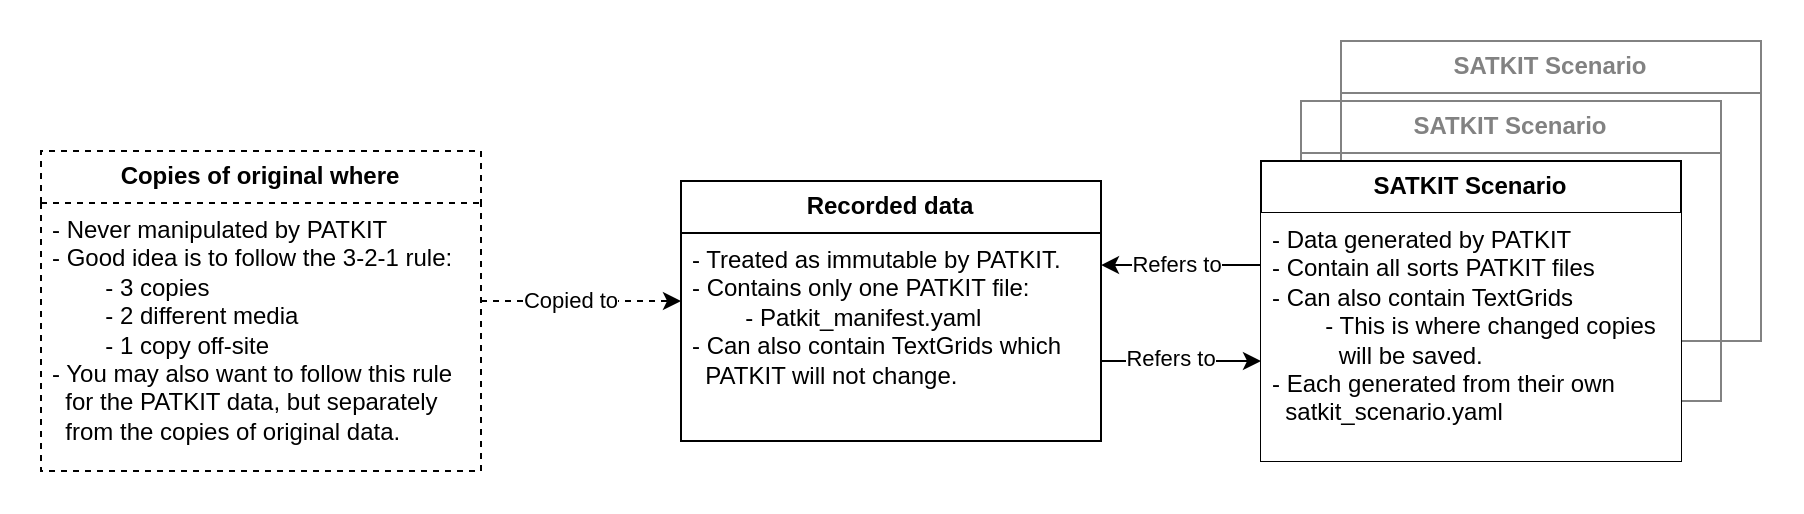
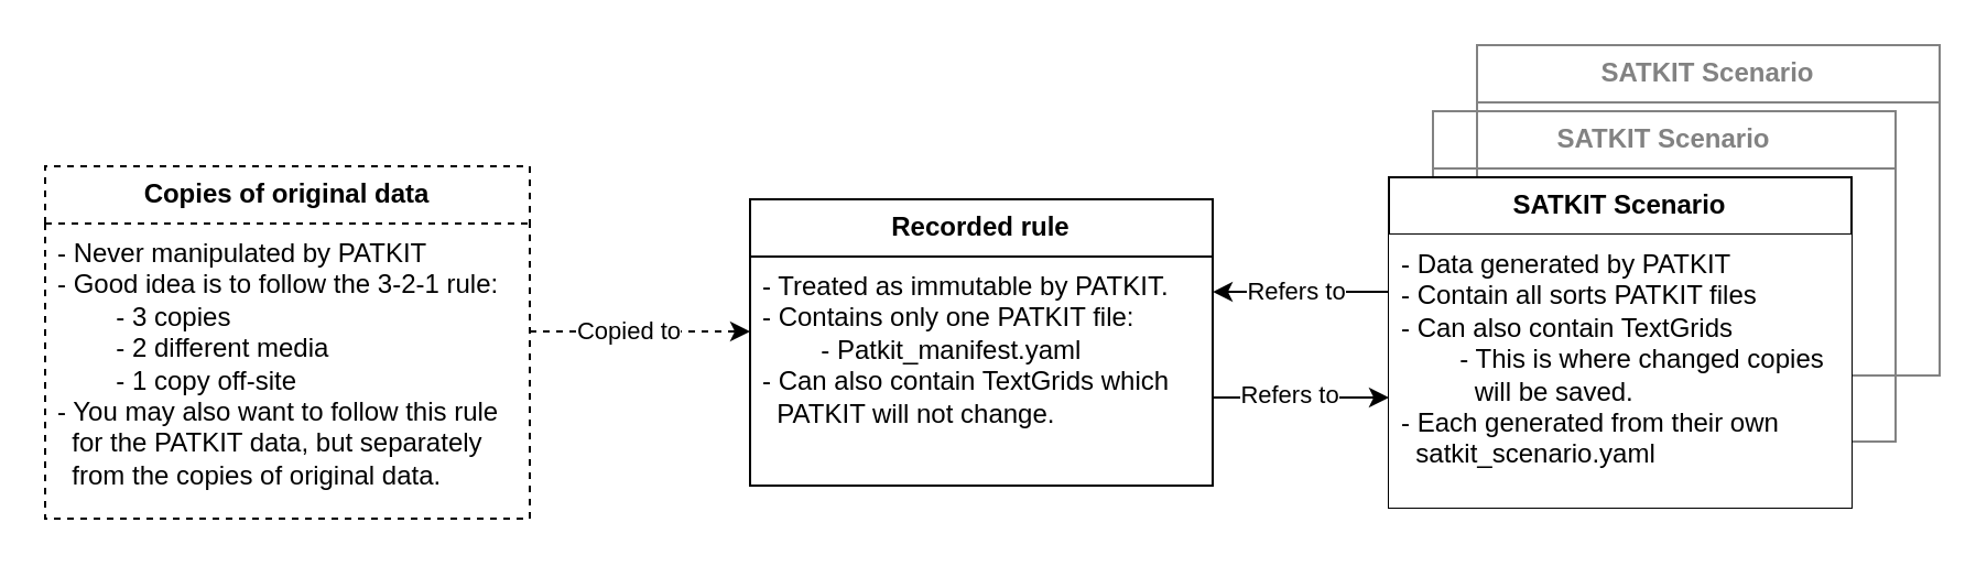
  <mxCell id="0" />
  <mxCell id="1" parent="0" />
- <mxCell id="2" value="&lt;b&gt;Copies of original where&lt;/b&gt;" style="swimlane;fontStyle=0;childLayout=stackLayout;horizontal=1;startSize=26;fillColor=none;horizontalStack=0;resizeParent=1;resizeParentMax=0;resizeLast=0;collapsible=1;marginBottom=0;whiteSpace=wrap;html=1;dashed=1;" parent="1" vertex="1"><mxGeometry x="20" y="75" width="220" height="160" as="geometry" /></mxCell>
+ <mxCell id="2" value="&lt;b&gt;Copies of original data&lt;/b&gt;" style="swimlane;fontStyle=0;childLayout=stackLayout;horizontal=1;startSize=26;fillColor=none;horizontalStack=0;resizeParent=1;resizeParentMax=0;resizeLast=0;collapsible=1;marginBottom=0;whiteSpace=wrap;html=1;dashed=1;" parent="1" vertex="1"><mxGeometry x="20" y="75" width="220" height="160" as="geometry" /></mxCell>
  <mxCell id="3" value="- Never manipulated by PATKIT&lt;div&gt;- Good idea is to follow the 3-2-1 rule:&lt;/div&gt;&lt;div&gt;&lt;span style=&quot;white-space: pre;&quot;&gt;&#09;&lt;/span&gt;- 3 copies&lt;br&gt;&lt;/div&gt;&lt;div&gt;&lt;span style=&quot;white-space: pre;&quot;&gt;&#09;&lt;/span&gt;- 2 different media&lt;br&gt;&lt;/div&gt;&lt;div&gt;&lt;span style=&quot;white-space: pre;&quot;&gt;&#09;&lt;/span&gt;- 1 copy off-site&lt;br&gt;&lt;/div&gt;&lt;div&gt;- You may also want to follow this rule&amp;nbsp; &amp;nbsp; for&amp;nbsp;&lt;span style=&quot;background-color: transparent; color: light-dark(rgb(0, 0, 0), rgb(255, 255, 255));&quot;&gt;the PATKIT data, but separately&amp;nbsp; &amp;nbsp; &amp;nbsp; &amp;nbsp; from&amp;nbsp;&lt;/span&gt;&lt;span style=&quot;background-color: transparent; color: light-dark(rgb(0, 0, 0), rgb(255, 255, 255));&quot;&gt;the copies of original data.&lt;/span&gt;&lt;/div&gt;" style="text;strokeColor=none;fillColor=none;align=left;verticalAlign=top;spacingLeft=4;spacingRight=4;overflow=hidden;rotatable=0;points=[[0,0.5],[1,0.5]];portConstraint=eastwest;whiteSpace=wrap;html=1;dashed=1;" parent="2" vertex="1"><mxGeometry y="26" width="220" height="134" as="geometry" /></mxCell>
- <mxCell id="4" value="&lt;b&gt;Recorded data&lt;/b&gt;" style="swimlane;fontStyle=0;childLayout=stackLayout;horizontal=1;startSize=26;fillColor=none;horizontalStack=0;resizeParent=1;resizeParentMax=0;resizeLast=0;collapsible=1;marginBottom=0;whiteSpace=wrap;html=1;" parent="1" vertex="1"><mxGeometry x="340" y="90" width="210" height="130" as="geometry" /></mxCell>
+ <mxCell id="4" value="&lt;b&gt;Recorded rule&lt;/b&gt;" style="swimlane;fontStyle=0;childLayout=stackLayout;horizontal=1;startSize=26;fillColor=none;horizontalStack=0;resizeParent=1;resizeParentMax=0;resizeLast=0;collapsible=1;marginBottom=0;whiteSpace=wrap;html=1;" parent="1" vertex="1"><mxGeometry x="340" y="90" width="210" height="130" as="geometry" /></mxCell>
  <mxCell id="5" value="&lt;div&gt;- Treated as immutable by PATKIT.&lt;/div&gt;&lt;div&gt;- Contains only one PATKIT file:&lt;span style=&quot;background-color: transparent; color: light-dark(rgb(0, 0, 0), rgb(255, 255, 255));&quot;&gt;&amp;nbsp;&lt;/span&gt;&lt;/div&gt;&lt;div&gt;&lt;span style=&quot;white-space: pre;&quot;&gt;&#09;&lt;/span&gt;- Patkit_manifest.yaml&lt;br&gt;&lt;/div&gt;&lt;div&gt;- Can also contain TextGrids which&amp;nbsp;&lt;/div&gt;&lt;div&gt;&amp;nbsp; PATKIT will not change.&lt;/div&gt;" style="text;strokeColor=none;fillColor=none;align=left;verticalAlign=top;spacingLeft=4;spacingRight=4;overflow=hidden;rotatable=0;points=[[0,0.5],[1,0.5]];portConstraint=eastwest;whiteSpace=wrap;html=1;" parent="4" vertex="1"><mxGeometry y="26" width="210" height="104" as="geometry" /></mxCell>
  <mxCell id="6" value="" style="endArrow=classic;html=1;rounded=0;exitX=1;exitY=0.5;exitDx=0;exitDy=0;entryX=0;entryY=0.5;entryDx=0;entryDy=0;dashed=1;" parent="1" edge="1"><mxGeometry width="50" height="50" relative="1" as="geometry"><mxPoint x="240" y="150" as="sourcePoint" /><mxPoint x="340" y="150" as="targetPoint" /></mxGeometry></mxCell>
  <mxCell id="7" value="Copied to" style="edgeLabel;html=1;align=center;verticalAlign=middle;resizable=0;points=[];" parent="6" vertex="1" connectable="0"><mxGeometry x="-0.116" y="1" relative="1" as="geometry"><mxPoint as="offset" /></mxGeometry></mxCell>
  <mxCell id="8" value="" style="endArrow=classic;html=1;rounded=0;exitX=1;exitY=0.5;exitDx=0;exitDy=0;entryX=0;entryY=0.5;entryDx=0;entryDy=0;" parent="1" edge="1"><mxGeometry width="50" height="50" relative="1" as="geometry"><mxPoint x="550" y="180" as="sourcePoint" /><mxPoint x="630" y="180" as="targetPoint" /></mxGeometry></mxCell>
  <mxCell id="9" value="Refers to" style="edgeLabel;html=1;align=center;verticalAlign=middle;resizable=0;points=[];" vertex="1" connectable="0" parent="8"><mxGeometry x="-0.15" y="2" relative="1" as="geometry"><mxPoint as="offset" /></mxGeometry></mxCell>
  <mxCell id="10" value="" style="endArrow=classic;html=1;rounded=0;exitX=0.005;exitY=0.21;exitDx=0;exitDy=0;exitPerimeter=0;entryX=1;entryY=0.154;entryDx=0;entryDy=0;entryPerimeter=0;" parent="1" source="15" target="5" edge="1"><mxGeometry width="50" height="50" relative="1" as="geometry"><mxPoint x="560" y="340" as="sourcePoint" /><mxPoint x="570" y="120" as="targetPoint" /></mxGeometry></mxCell>
  <mxCell id="11" value="Refers to" style="edgeLabel;html=1;align=center;verticalAlign=middle;resizable=0;points=[];" vertex="1" connectable="0" parent="10"><mxGeometry x="0.087" y="-1" relative="1" as="geometry"><mxPoint as="offset" /></mxGeometry></mxCell>
  <mxCell id="12" value="&lt;b&gt;SATKIT Scenario&lt;/b&gt;" style="swimlane;fontStyle=0;childLayout=stackLayout;horizontal=1;startSize=26;fillColor=none;horizontalStack=0;resizeParent=1;resizeParentMax=0;resizeLast=0;collapsible=1;marginBottom=0;whiteSpace=wrap;html=1;strokeColor=#828282;fontColor=#828282;" parent="1" vertex="1"><mxGeometry x="650" y="50" width="210" height="150" as="geometry" /></mxCell>
  <mxCell id="13" value="&lt;b&gt;SATKIT Scenario&lt;/b&gt;" style="swimlane;fontStyle=0;childLayout=stackLayout;horizontal=1;startSize=26;fillColor=none;horizontalStack=0;resizeParent=1;resizeParentMax=0;resizeLast=0;collapsible=1;marginBottom=0;whiteSpace=wrap;html=1;strokeColor=#828282;fontColor=#828282;" parent="1" vertex="1"><mxGeometry x="670" y="20" width="210" height="150" as="geometry" /></mxCell>
  <mxCell id="14" value="&lt;b&gt;SATKIT Scenario&lt;/b&gt;" style="swimlane;fontStyle=0;childLayout=stackLayout;horizontal=1;startSize=26;fillColor=default;horizontalStack=0;resizeParent=1;resizeParentMax=0;resizeLast=0;collapsible=1;marginBottom=0;whiteSpace=wrap;html=1;" parent="1" vertex="1"><mxGeometry x="630" y="80" width="210" height="150" as="geometry" /></mxCell>
  <mxCell id="15" value="&lt;div&gt;- Data generated by PATKIT&lt;/div&gt;&lt;div&gt;- Contain all sorts PATKIT files&lt;/div&gt;&lt;div&gt;- Can also contain TextGrids&amp;nbsp;&lt;/div&gt;&lt;div&gt;&lt;span style=&quot;white-space: pre;&quot;&gt;&#09;&lt;/span&gt;- This is where changed copies &lt;span style=&quot;white-space: pre;&quot;&gt;&#09;&lt;/span&gt;&amp;nbsp; will be saved.&lt;br&gt;&lt;/div&gt;&lt;div&gt;- Each generated from their own&lt;/div&gt;&lt;div&gt;&amp;nbsp; satkit_scenario.yaml&lt;/div&gt;" style="text;strokeColor=none;fillColor=default;align=left;verticalAlign=top;spacingLeft=4;spacingRight=4;overflow=hidden;rotatable=0;points=[[0,0.5],[1,0.5]];portConstraint=eastwest;whiteSpace=wrap;html=1;" parent="14" vertex="1"><mxGeometry y="26" width="210" height="124" as="geometry" /></mxCell>
